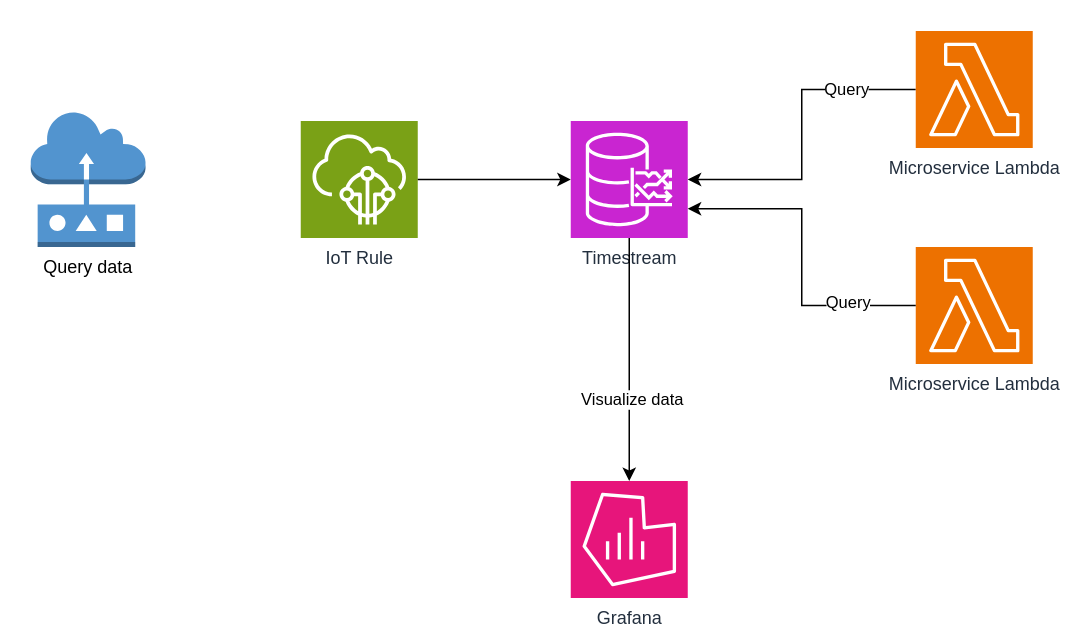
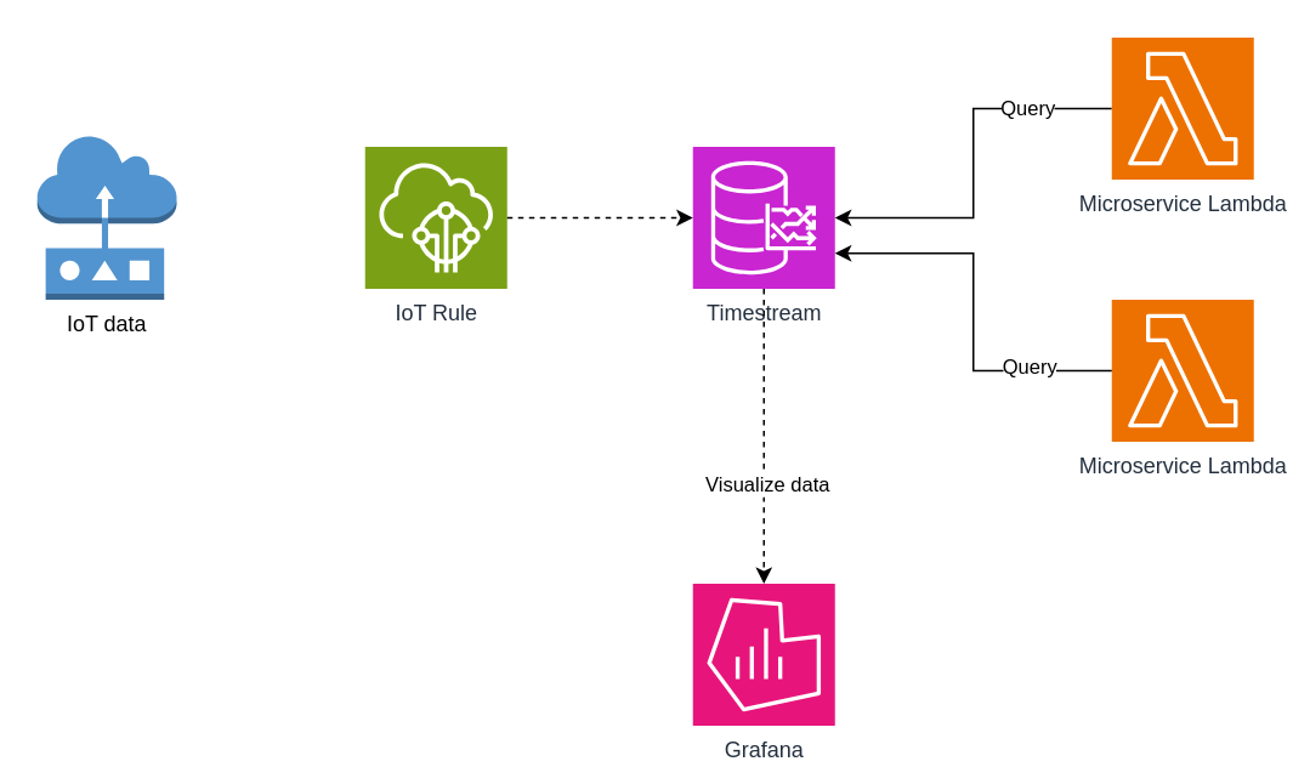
  <mxCell id="0" />
  <mxCell id="1" parent="0" />
  <mxCell id="2" value="IoT Rule" style="sketch=0;points=[[0,0,0],[0.25,0,0],[0.5,0,0],[0.75,0,0],[1,0,0],[0,1,0],[0.25,1,0],[0.5,1,0],[0.75,1,0],[1,1,0],[0,0.25,0],[0,0.5,0],[0,0.75,0],[1,0.25,0],[1,0.5,0],[1,0.75,0]];outlineConnect=0;fontColor=#232F3E;fillColor=#7AA116;strokeColor=#ffffff;dashed=0;verticalLabelPosition=bottom;verticalAlign=top;align=center;html=1;fontSize=12;fontStyle=0;aspect=fixed;shape=mxgraph.aws4.resourceIcon;resIcon=mxgraph.aws4.iot_core;" vertex="1" parent="1"><mxGeometry x="200" y="80" width="78" height="78" as="geometry" /></mxCell>
  <mxCell id="3" value="Timestream" style="sketch=0;points=[[0,0,0],[0.25,0,0],[0.5,0,0],[0.75,0,0],[1,0,0],[0,1,0],[0.25,1,0],[0.5,1,0],[0.75,1,0],[1,1,0],[0,0.25,0],[0,0.5,0],[0,0.75,0],[1,0.25,0],[1,0.5,0],[1,0.75,0]];outlineConnect=0;fontColor=#232F3E;fillColor=#C925D1;strokeColor=#ffffff;dashed=0;verticalLabelPosition=bottom;verticalAlign=top;align=center;html=1;fontSize=12;fontStyle=0;aspect=fixed;shape=mxgraph.aws4.resourceIcon;resIcon=mxgraph.aws4.timestream;" vertex="1" parent="1"><mxGeometry x="380" y="80" width="78" height="78" as="geometry" /></mxCell>
  <mxCell id="4" style="edgeStyle=orthogonalEdgeStyle;rounded=0;orthogonalLoop=1;jettySize=auto;html=1;" edge="1" parent="1" source="6" target="3"><mxGeometry relative="1" as="geometry" /></mxCell>
  <mxCell id="5" value="Query" style="edgeLabel;html=1;align=center;verticalAlign=middle;resizable=0;points=[];" vertex="1" connectable="0" parent="4"><mxGeometry x="-0.557" y="-1" relative="1" as="geometry"><mxPoint as="offset" /></mxGeometry></mxCell>
  <mxCell id="6" value="Microservice Lambda" style="sketch=0;points=[[0,0,0],[0.25,0,0],[0.5,0,0],[0.75,0,0],[1,0,0],[0,1,0],[0.25,1,0],[0.5,1,0],[0.75,1,0],[1,1,0],[0,0.25,0],[0,0.5,0],[0,0.75,0],[1,0.25,0],[1,0.5,0],[1,0.75,0]];outlineConnect=0;fontColor=#232F3E;fillColor=#ED7100;strokeColor=#ffffff;dashed=0;verticalLabelPosition=bottom;verticalAlign=top;align=center;html=1;fontSize=12;fontStyle=0;aspect=fixed;shape=mxgraph.aws4.resourceIcon;resIcon=mxgraph.aws4.lambda;" vertex="1" parent="1"><mxGeometry x="610" y="20" width="78" height="78" as="geometry" /></mxCell>
  <mxCell id="7" value="Grafana" style="sketch=0;points=[[0,0,0],[0.25,0,0],[0.5,0,0],[0.75,0,0],[1,0,0],[0,1,0],[0.25,1,0],[0.5,1,0],[0.75,1,0],[1,1,0],[0,0.25,0],[0,0.5,0],[0,0.75,0],[1,0.25,0],[1,0.5,0],[1,0.75,0]];points=[[0,0,0],[0.25,0,0],[0.5,0,0],[0.75,0,0],[1,0,0],[0,1,0],[0.25,1,0],[0.5,1,0],[0.75,1,0],[1,1,0],[0,0.25,0],[0,0.5,0],[0,0.75,0],[1,0.25,0],[1,0.5,0],[1,0.75,0]];outlineConnect=0;fontColor=#232F3E;fillColor=#E7157B;strokeColor=#ffffff;dashed=0;verticalLabelPosition=bottom;verticalAlign=top;align=center;html=1;fontSize=12;fontStyle=0;aspect=fixed;shape=mxgraph.aws4.resourceIcon;resIcon=mxgraph.aws4.managed_service_for_grafana;" vertex="1" parent="1"><mxGeometry x="380" y="320" width="78" height="78" as="geometry" /></mxCell>
  <mxCell id="8" value="Microservice Lambda" style="sketch=0;points=[[0,0,0],[0.25,0,0],[0.5,0,0],[0.75,0,0],[1,0,0],[0,1,0],[0.25,1,0],[0.5,1,0],[0.75,1,0],[1,1,0],[0,0.25,0],[0,0.5,0],[0,0.75,0],[1,0.25,0],[1,0.5,0],[1,0.75,0]];outlineConnect=0;fontColor=#232F3E;fillColor=#ED7100;strokeColor=#ffffff;dashed=0;verticalLabelPosition=bottom;verticalAlign=top;align=center;html=1;fontSize=12;fontStyle=0;aspect=fixed;shape=mxgraph.aws4.resourceIcon;resIcon=mxgraph.aws4.lambda;" vertex="1" parent="1"><mxGeometry x="610" y="164" width="78" height="78" as="geometry" /></mxCell>
- <mxCell id="9" value="Query data" style="outlineConnect=0;dashed=0;verticalLabelPosition=bottom;verticalAlign=top;align=center;html=1;shape=mxgraph.aws3.sensor;fillColor=#5294CF;gradientColor=none;" vertex="1" parent="1"><mxGeometry x="20" y="74" width="76.5" height="90" as="geometry" /></mxCell>
- <mxCell id="10" style="edgeStyle=orthogonalEdgeStyle;rounded=0;orthogonalLoop=1;jettySize=auto;html=1;entryX=0;entryY=0.5;entryDx=0;entryDy=0;entryPerimeter=0;" edge="1" parent="1" source="2" target="3"><mxGeometry relative="1" as="geometry" /></mxCell>
+ <mxCell id="9" value="IoT data" style="outlineConnect=0;dashed=0;verticalLabelPosition=bottom;verticalAlign=top;align=center;html=1;shape=mxgraph.aws3.sensor;fillColor=#5294CF;gradientColor=none;" vertex="1" parent="1"><mxGeometry x="20" y="74" width="76.5" height="90" as="geometry" /></mxCell>
+ <mxCell id="10" style="edgeStyle=orthogonalEdgeStyle;rounded=0;orthogonalLoop=1;jettySize=auto;html=1;entryX=0;entryY=0.5;entryDx=0;entryDy=0;entryPerimeter=0;dashed=1;" edge="1" parent="1" source="2" target="3"><mxGeometry relative="1" as="geometry" /></mxCell>
  <mxCell id="11" style="edgeStyle=orthogonalEdgeStyle;rounded=0;orthogonalLoop=1;jettySize=auto;html=1;entryX=1;entryY=0.75;entryDx=0;entryDy=0;entryPerimeter=0;" edge="1" parent="1" source="8" target="3"><mxGeometry relative="1" as="geometry" /></mxCell>
  <mxCell id="12" value="Query" style="edgeLabel;html=1;align=center;verticalAlign=middle;resizable=0;points=[];" vertex="1" connectable="0" parent="11"><mxGeometry x="-0.575" y="-3" relative="1" as="geometry"><mxPoint as="offset" /></mxGeometry></mxCell>
- <mxCell id="13" style="edgeStyle=orthogonalEdgeStyle;rounded=0;orthogonalLoop=1;jettySize=auto;html=1;entryX=0.5;entryY=0;entryDx=0;entryDy=0;entryPerimeter=0;" edge="1" parent="1" source="3" target="7"><mxGeometry relative="1" as="geometry" /></mxCell>
+ <mxCell id="13" style="edgeStyle=orthogonalEdgeStyle;rounded=0;orthogonalLoop=1;jettySize=auto;html=1;entryX=0.5;entryY=0;entryDx=0;entryDy=0;entryPerimeter=0;dashed=1;" edge="1" parent="1" source="3" target="7"><mxGeometry relative="1" as="geometry" /></mxCell>
  <mxCell id="14" value="Visualize data" style="edgeLabel;html=1;align=center;verticalAlign=middle;resizable=0;points=[];" vertex="1" connectable="0" parent="13"><mxGeometry x="0.321" y="1" relative="1" as="geometry"><mxPoint as="offset" /></mxGeometry></mxCell>
